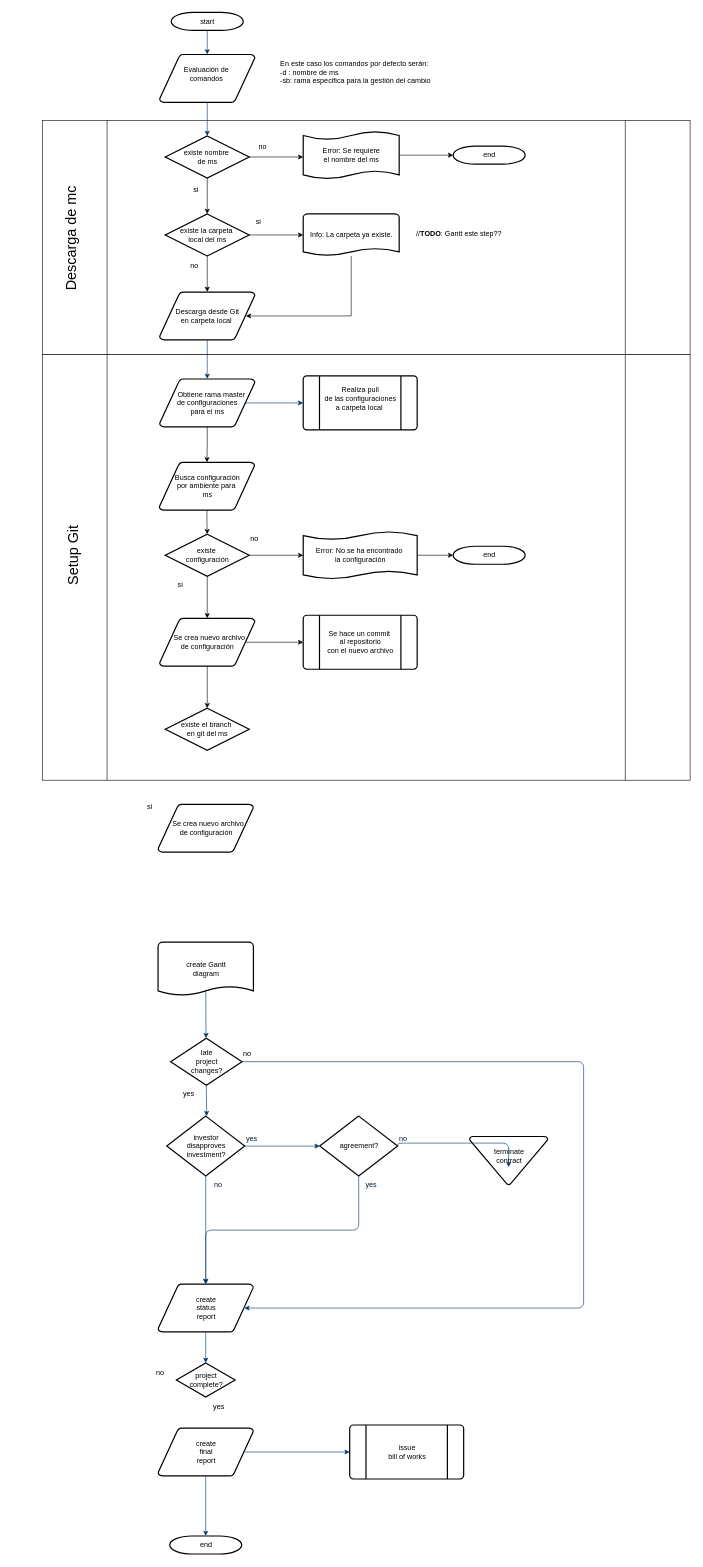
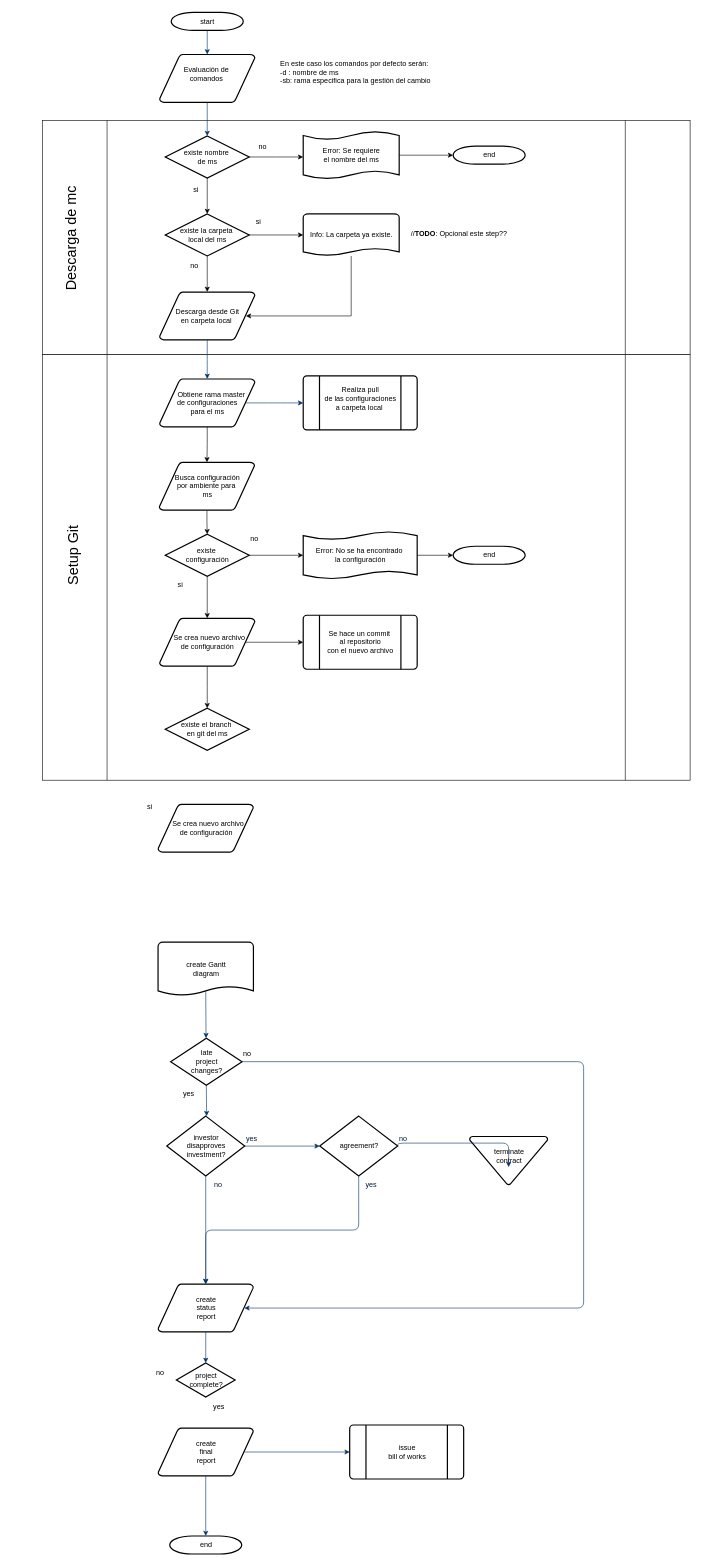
  <mxCell id="0" />
  <mxCell id="1" parent="0" />
  <mxCell id="2" value="" style="shape=process;whiteSpace=wrap;html=1;backgroundOutline=1;" vertex="1" parent="1"><mxGeometry x="70" y="590" width="1080" height="710" as="geometry" /></mxCell>
  <mxCell id="3" value="" style="shape=process;whiteSpace=wrap;html=1;backgroundOutline=1;" vertex="1" parent="1"><mxGeometry x="70" y="200" width="1080" height="390" as="geometry" /></mxCell>
  <mxCell id="4" value="start" style="shape=mxgraph.flowchart.terminator;strokeWidth=2;gradientColor=none;gradientDirection=north;fontStyle=0;html=1;" vertex="1" parent="1"><mxGeometry x="285" y="20" width="120" height="30" as="geometry" /></mxCell>
  <mxCell id="5" value="&lt;div&gt;Evaluación de&amp;nbsp;&lt;/div&gt;&lt;div&gt;comandos&amp;nbsp;&lt;/div&gt;&lt;div&gt;&lt;br&gt;&lt;/div&gt;" style="shape=mxgraph.flowchart.data;strokeWidth=2;gradientColor=none;gradientDirection=north;fontStyle=0;html=1;" vertex="1" parent="1"><mxGeometry x="265.5" y="90" width="159" height="80" as="geometry" /></mxCell>
  <mxCell id="6" value="&lt;div&gt;&lt;span style=&quot;background-color: initial;&quot;&gt;Descarga desde Git&lt;/span&gt;&lt;/div&gt;&lt;div&gt;en carpeta local&amp;nbsp;&lt;/div&gt;" style="shape=mxgraph.flowchart.data;strokeWidth=2;gradientColor=none;gradientDirection=north;fontStyle=0;html=1;" vertex="1" parent="1"><mxGeometry x="265.5" y="486" width="159" height="80" as="geometry" /></mxCell>
  <mxCell id="7" value="" style="edgeStyle=orthogonalEdgeStyle;rounded=0;orthogonalLoop=1;jettySize=auto;html=1;" edge="1" parent="1" source="9"><mxGeometry relative="1" as="geometry"><mxPoint x="505" y="261" as="targetPoint" /></mxGeometry></mxCell>
  <mxCell id="8" value="" style="edgeStyle=orthogonalEdgeStyle;rounded=0;orthogonalLoop=1;jettySize=auto;html=1;" edge="1" parent="1" source="9" target="54"><mxGeometry relative="1" as="geometry" /></mxCell>
  <mxCell id="9" value="existe nombre&amp;nbsp;&lt;div&gt;de ms&lt;/div&gt;" style="shape=mxgraph.flowchart.decision;strokeWidth=2;gradientColor=none;gradientDirection=north;fontStyle=0;html=1;" vertex="1" parent="1"><mxGeometry x="275" y="226" width="140" height="70" as="geometry" /></mxCell>
  <mxCell id="10" style="fontStyle=1;strokeColor=#003366;strokeWidth=1;html=1;" edge="1" parent="1" source="4" target="5"><mxGeometry relative="1" as="geometry" /></mxCell>
  <mxCell id="11" style="fontStyle=1;strokeColor=#003366;strokeWidth=1;html=1;entryX=0.5;entryY=0;entryDx=0;entryDy=0;entryPerimeter=0;" edge="1" parent="1" source="5" target="9"><mxGeometry relative="1" as="geometry"><mxPoint x="345" y="210" as="targetPoint" /><Array as="points"><mxPoint x="345" y="190" /></Array></mxGeometry></mxCell>
  <mxCell id="12" value="no" style="text;fontStyle=0;html=1;strokeColor=none;gradientColor=none;fillColor=none;strokeWidth=2;" vertex="1" parent="1"><mxGeometry x="429" y="231" width="40" height="26" as="geometry" /></mxCell>
  <mxCell id="13" value="" style="edgeStyle=orthogonalEdgeStyle;rounded=0;orthogonalLoop=1;jettySize=auto;html=1;entryX=0.5;entryY=0;entryDx=0;entryDy=0;entryPerimeter=0;" edge="1" parent="1" source="14" target="72"><mxGeometry relative="1" as="geometry"><mxPoint x="345" y="775.6" as="targetPoint" /></mxGeometry></mxCell>
  <mxCell id="14" value="&amp;nbsp; &amp;nbsp; &amp;nbsp;Obtiene rama&amp;nbsp;&lt;span style=&quot;background-color: initial;&quot;&gt;master&amp;nbsp;&lt;/span&gt;&lt;div&gt;&lt;span style=&quot;background-color: initial;&quot;&gt;de configuraciones&lt;/span&gt;&lt;div&gt;&lt;div&gt;para el ms&lt;/div&gt;&lt;/div&gt;&lt;/div&gt;" style="shape=mxgraph.flowchart.data;strokeWidth=2;gradientColor=none;gradientDirection=north;fontStyle=0;html=1;" vertex="1" parent="1"><mxGeometry x="265.5" y="631" width="159" height="80" as="geometry" /></mxCell>
  <mxCell id="15" value="si" style="text;fontStyle=0;html=1;strokeColor=none;gradientColor=none;fillColor=none;strokeWidth=2;align=center;" vertex="1" parent="1"><mxGeometry x="306" y="301.5" width="40" height="26" as="geometry" /></mxCell>
  <mxCell id="16" value="Info: La carpeta ya existe." style="shape=mxgraph.flowchart.document;strokeWidth=2;gradientColor=none;gradientDirection=north;fontStyle=0;html=1;" vertex="1" parent="1"><mxGeometry x="505" y="356" width="160" height="70" as="geometry" /></mxCell>
  <mxCell id="17" value="" style="edgeStyle=elbowEdgeStyle;elbow=horizontal;fontStyle=1;strokeColor=#003366;strokeWidth=1;html=1;" edge="1" parent="1" source="6" target="14"><mxGeometry width="100" height="100" as="geometry"><mxPoint y="80" as="sourcePoint" x="25" /><mxPoint x="125" y="-20" as="targetPoint" /></mxGeometry></mxCell>
  <mxCell id="18" value="Realiza pull&lt;div&gt;de las configuraciones&lt;/div&gt;&lt;div&gt;a carpeta local&lt;span style=&quot;background-color: initial;&quot;&gt;&amp;nbsp;&lt;/span&gt;&lt;/div&gt;&lt;div&gt;&lt;div&gt;&lt;br&gt;&lt;/div&gt;&lt;/div&gt;" style="shape=mxgraph.flowchart.predefined_process;strokeWidth=2;gradientColor=none;gradientDirection=north;fontStyle=0;html=1;" vertex="1" parent="1"><mxGeometry x="505" y="626" width="190" height="90" as="geometry" /></mxCell>
  <mxCell id="19" value="" style="edgeStyle=elbowEdgeStyle;elbow=horizontal;exitX=0.905;exitY=0.5;exitPerimeter=0;fontStyle=1;strokeColor=#003366;strokeWidth=1;html=1;" edge="1" parent="1" source="14" target="18"><mxGeometry width="100" height="100" as="geometry"><mxPoint y="91" as="sourcePoint" x="25" /><mxPoint x="125" y="-9" as="targetPoint" /></mxGeometry></mxCell>
  <mxCell id="20" value="" style="edgeStyle=orthogonalEdgeStyle;rounded=0;orthogonalLoop=1;jettySize=auto;html=1;exitX=0.5;exitY=1;exitDx=0;exitDy=0;exitPerimeter=0;" edge="1" parent="1" source="72" target="61"><mxGeometry relative="1" as="geometry"><mxPoint x="345.1" y="840" as="sourcePoint" /></mxGeometry></mxCell>
  <mxCell id="21" value="create Gantt&#10;diagram" style="shape=mxgraph.flowchart.document;strokeWidth=2;gradientColor=none;gradientDirection=north;fontStyle=0;html=1;" vertex="1" parent="1"><mxGeometry x="263" y="1570" width="159" height="90" as="geometry" /></mxCell>
  <mxCell id="22" value="late&#10;project&#10;changes?" style="shape=mxgraph.flowchart.decision;strokeWidth=2;gradientColor=none;gradientDirection=north;fontStyle=0;html=1;" vertex="1" parent="1"><mxGeometry x="284" y="1730" width="119" height="78.5" as="geometry" /></mxCell>
  <mxCell id="23" value="" style="edgeStyle=elbowEdgeStyle;elbow=horizontal;exitX=0.5;exitY=0.9;exitPerimeter=0;fontStyle=1;strokeColor=#003366;strokeWidth=1;html=1;" edge="1" parent="1" source="21" target="22"><mxGeometry width="100" height="100" as="geometry"><mxPoint x="22.5" y="750" as="sourcePoint" /><mxPoint x="122.5" y="650" as="targetPoint" /></mxGeometry></mxCell>
  <mxCell id="24" value="yes" style="text;fontStyle=0;html=1;strokeColor=none;gradientColor=none;fillColor=none;strokeWidth=2;" vertex="1" parent="1"><mxGeometry x="302.5" y="1808.5" width="40" height="26" as="geometry" /></mxCell>
  <mxCell id="25" value="investor&#10;disapproves&#10; investment?" style="shape=mxgraph.flowchart.decision;strokeWidth=2;gradientColor=none;gradientDirection=north;fontStyle=0;html=1;" vertex="1" parent="1"><mxGeometry x="277.5" y="1860" width="130" height="100" as="geometry" /></mxCell>
  <mxCell id="26" value="agreement?" style="shape=mxgraph.flowchart.decision;strokeWidth=2;gradientColor=none;gradientDirection=north;fontStyle=0;html=1;" vertex="1" parent="1"><mxGeometry x="532.5" y="1860" width="130" height="100" as="geometry" /></mxCell>
  <mxCell id="27" value="" style="edgeStyle=elbowEdgeStyle;elbow=horizontal;exitX=0.5;exitY=1;exitPerimeter=0;fontStyle=1;strokeColor=#003366;strokeWidth=1;html=1;" edge="1" parent="1" source="22" target="25"><mxGeometry width="100" height="100" as="geometry"><mxPoint x="22.5" y="750" as="sourcePoint" /><mxPoint x="122.5" y="650" as="targetPoint" /></mxGeometry></mxCell>
  <mxCell id="28" value="" style="edgeStyle=elbowEdgeStyle;elbow=horizontal;exitX=1;exitY=0.5;exitPerimeter=0;entryX=0;entryY=0.5;entryPerimeter=0;fontStyle=1;strokeColor=#003366;strokeWidth=1;html=1;" edge="1" parent="1" source="25" target="26"><mxGeometry width="100" height="100" as="geometry"><mxPoint x="22.5" y="750" as="sourcePoint" /><mxPoint x="122.5" y="650" as="targetPoint" /></mxGeometry></mxCell>
  <mxCell id="29" value="terminate&#10;contract&#10;" style="shape=mxgraph.flowchart.merge_or_storage;strokeWidth=2;gradientColor=none;gradientDirection=north;fontStyle=0;html=1;" vertex="1" parent="1"><mxGeometry x="782.5" y="1894" width="130" height="80.5" as="geometry" /></mxCell>
  <mxCell id="30" value="" style="edgeStyle=elbowEdgeStyle;elbow=vertical;exitX=1;exitY=0.5;exitPerimeter=0;entryX=0.5;entryY=0;entryPerimeter=0;fontStyle=1;strokeColor=#003366;strokeWidth=1;html=1;" edge="1" parent="1" source="26"><mxGeometry width="100" height="100" as="geometry"><mxPoint x="22.5" y="745" as="sourcePoint" /><mxPoint x="847.5" y="1945" as="targetPoint" /><Array as="points"><mxPoint x="762.5" y="1905" /></Array></mxGeometry></mxCell>
  <mxCell id="31" value="create&#10;status&#10;report" style="shape=mxgraph.flowchart.data;strokeWidth=2;gradientColor=none;gradientDirection=north;fontStyle=0;html=1;" vertex="1" parent="1"><mxGeometry x="263" y="2140" width="159" height="80" as="geometry" /></mxCell>
  <mxCell id="32" value="" style="edgeStyle=elbowEdgeStyle;elbow=vertical;exitX=0.5;exitY=1;exitPerimeter=0;fontColor=#001933;fontStyle=1;strokeColor=#003366;strokeWidth=1;html=1;" edge="1" parent="1" source="25" target="31"><mxGeometry width="100" height="100" as="geometry"><mxPoint x="22.5" y="750" as="sourcePoint" /><mxPoint x="122.5" y="650" as="targetPoint" /></mxGeometry></mxCell>
  <mxCell id="33" value="" style="edgeStyle=elbowEdgeStyle;elbow=vertical;exitX=0.5;exitY=1;exitPerimeter=0;entryX=0.5;entryY=0;entryPerimeter=0;fontStyle=1;strokeColor=#003366;strokeWidth=1;html=1;" edge="1" parent="1" source="26" target="31"><mxGeometry width="100" height="100" as="geometry"><mxPoint x="22.5" y="750" as="sourcePoint" /><mxPoint x="122.5" y="650" as="targetPoint" /></mxGeometry></mxCell>
  <mxCell id="34" value="project&#10;complete?" style="shape=mxgraph.flowchart.decision;strokeWidth=2;gradientColor=none;gradientDirection=north;fontStyle=0;html=1;" vertex="1" parent="1"><mxGeometry x="293.5" y="2271.5" width="98" height="57" as="geometry" /></mxCell>
  <mxCell id="35" value="create&#10;final&#10;report" style="shape=mxgraph.flowchart.data;strokeWidth=2;gradientColor=none;gradientDirection=north;fontStyle=0;html=1;" vertex="1" parent="1"><mxGeometry x="263" y="2380" width="159" height="80" as="geometry" /></mxCell>
  <mxCell id="36" value="issue&#10;bill of works" style="shape=mxgraph.flowchart.predefined_process;strokeWidth=2;gradientColor=none;gradientDirection=north;fontStyle=0;html=1;" vertex="1" parent="1"><mxGeometry x="582.5" y="2375" width="190" height="90" as="geometry" /></mxCell>
  <mxCell id="37" value="end" style="shape=mxgraph.flowchart.terminator;strokeWidth=2;gradientColor=none;gradientDirection=north;fontStyle=0;html=1;" vertex="1" parent="1"><mxGeometry x="282.5" y="2560" width="120" height="30" as="geometry" /></mxCell>
  <mxCell id="38" value="" style="edgeStyle=elbowEdgeStyle;elbow=vertical;exitX=0.5;exitY=1;exitPerimeter=0;entryX=0.5;entryY=0;entryPerimeter=0;fontStyle=1;strokeColor=#003366;strokeWidth=1;html=1;" edge="1" parent="1" source="31" target="34"><mxGeometry width="100" height="100" as="geometry"><mxPoint x="22.5" y="750" as="sourcePoint" /><mxPoint x="122.5" y="650" as="targetPoint" /></mxGeometry></mxCell>
  <mxCell id="39" value="" style="edgeStyle=elbowEdgeStyle;elbow=vertical;exitX=0.5;exitY=1;exitPerimeter=0;entryX=0.5;entryY=0;entryPerimeter=0;fontStyle=1;strokeColor=#003366;strokeWidth=1;html=1;" edge="1" parent="1" source="35" target="37"><mxGeometry width="100" height="100" as="geometry"><mxPoint x="22.5" y="750" as="sourcePoint" /><mxPoint x="122.5" y="650" as="targetPoint" /></mxGeometry></mxCell>
  <mxCell id="40" value="" style="edgeStyle=elbowEdgeStyle;elbow=vertical;exitX=0.905;exitY=0.5;exitPerimeter=0;entryX=0;entryY=0.5;entryPerimeter=0;fontStyle=1;strokeColor=#003366;strokeWidth=1;html=1;" edge="1" parent="1" source="35" target="36"><mxGeometry width="100" height="100" as="geometry"><mxPoint x="22.5" y="750" as="sourcePoint" /><mxPoint x="122.5" y="650" as="targetPoint" /></mxGeometry></mxCell>
  <mxCell id="41" value="" style="edgeStyle=elbowEdgeStyle;elbow=horizontal;exitX=1;exitY=0.5;exitPerimeter=0;entryX=0.905;entryY=0.5;entryPerimeter=0;fontStyle=1;strokeColor=#003366;strokeWidth=1;html=1;" edge="1" parent="1" source="22" target="31"><mxGeometry width="100" height="100" as="geometry"><mxPoint x="22.5" y="730" as="sourcePoint" /><mxPoint x="122.5" y="630" as="targetPoint" /><Array as="points"><mxPoint x="972.5" y="1950" /></Array></mxGeometry></mxCell>
  <mxCell id="42" value="no" style="text;fontStyle=0;html=1;strokeColor=none;gradientColor=none;fillColor=none;strokeWidth=2;" vertex="1" parent="1"><mxGeometry x="403" y="1743.25" width="40" height="26" as="geometry" /></mxCell>
  <mxCell id="43" value="yes" style="text;fontColor=#001933;fontStyle=0;html=1;strokeColor=none;gradientColor=none;fillColor=none;strokeWidth=2;" vertex="1" parent="1"><mxGeometry x="407.5" y="1884" width="40" height="26" as="geometry" /></mxCell>
  <mxCell id="44" value="no" style="text;fontColor=#001933;fontStyle=0;html=1;strokeColor=none;gradientColor=none;fillColor=none;strokeWidth=2;align=center;" vertex="1" parent="1"><mxGeometry x="342.5" y="1960" width="40" height="26" as="geometry" /></mxCell>
  <mxCell id="45" value="yes" style="text;fontColor=#001933;fontStyle=0;html=1;strokeColor=none;gradientColor=none;fillColor=none;strokeWidth=2;align=center;" vertex="1" parent="1"><mxGeometry x="597.5" y="1960" width="40" height="26" as="geometry" /></mxCell>
  <mxCell id="46" value="no" style="text;fontColor=#001933;fontStyle=0;html=1;strokeColor=none;gradientColor=none;fillColor=none;strokeWidth=2;" vertex="1" parent="1"><mxGeometry x="662.5" y="1884" width="40" height="26" as="geometry" /></mxCell>
  <mxCell id="47" value="" style="edgeStyle=orthogonalEdgeStyle;rounded=0;orthogonalLoop=1;jettySize=auto;html=1;" edge="1" parent="1" source="48" target="58"><mxGeometry relative="1" as="geometry" /></mxCell>
  <mxCell id="48" value="Error: Se requiere&lt;div&gt;el nombre del ms&lt;/div&gt;" style="shape=mxgraph.flowchart.paper_tape;strokeWidth=2;gradientColor=none;gradientDirection=north;fontStyle=0;html=1;" vertex="1" parent="1"><mxGeometry x="505" y="217.5" width="160" height="81" as="geometry" /></mxCell>
  <mxCell id="49" value="yes" style="text;fontStyle=0;html=1;strokeColor=none;gradientColor=none;fillColor=none;strokeWidth=2;align=center;" vertex="1" parent="1"><mxGeometry x="343.5" y="2330" width="40" height="26" as="geometry" /></mxCell>
  <mxCell id="50" value="no" style="text;fontStyle=0;html=1;strokeColor=none;gradientColor=none;fillColor=none;strokeWidth=2;" vertex="1" parent="1"><mxGeometry x="257.5" y="2274" width="40" height="26" as="geometry" /></mxCell>
  <mxCell id="51" value="En este caso los comandos por defecto serán:&lt;div&gt;-d : nombre de ms&amp;nbsp;&lt;/div&gt;&lt;div&gt;&lt;span style=&quot;background-color: initial;&quot;&gt;-sb: rama especifica para la gestión del cambio&lt;/span&gt;&lt;/div&gt;" style="text;html=1;align=left;verticalAlign=middle;whiteSpace=wrap;rounded=0;" vertex="1" parent="1"><mxGeometry x="465" y="90" width="300" height="60" as="geometry" /></mxCell>
  <mxCell id="52" value="" style="edgeStyle=orthogonalEdgeStyle;rounded=0;orthogonalLoop=1;jettySize=auto;html=1;" edge="1" parent="1" source="54" target="16"><mxGeometry relative="1" as="geometry" /></mxCell>
  <mxCell id="53" value="" style="edgeStyle=orthogonalEdgeStyle;rounded=0;orthogonalLoop=1;jettySize=auto;html=1;" edge="1" parent="1" source="54" target="6"><mxGeometry relative="1" as="geometry" /></mxCell>
  <mxCell id="54" value="existe la carpeta&amp;nbsp;&lt;div&gt;local del ms&lt;/div&gt;" style="shape=mxgraph.flowchart.decision;strokeWidth=2;gradientColor=none;gradientDirection=north;fontStyle=0;html=1;" vertex="1" parent="1"><mxGeometry x="275" y="356" width="140" height="70" as="geometry" /></mxCell>
  <mxCell id="55" value="si" style="text;fontStyle=0;html=1;strokeColor=none;gradientColor=none;fillColor=none;strokeWidth=2;align=center;" vertex="1" parent="1"><mxGeometry x="410" y="356" width="40" height="26" as="geometry" /></mxCell>
  <mxCell id="56" value="no" style="text;fontStyle=0;html=1;strokeColor=none;gradientColor=none;fillColor=none;strokeWidth=2;" vertex="1" parent="1"><mxGeometry x="315" y="428" width="40" height="26" as="geometry" /></mxCell>
  <mxCell id="57" style="edgeStyle=orthogonalEdgeStyle;rounded=0;orthogonalLoop=1;jettySize=auto;html=1;entryX=0.905;entryY=0.5;entryDx=0;entryDy=0;entryPerimeter=0;" edge="1" parent="1" source="16" target="6"><mxGeometry relative="1" as="geometry"><Array as="points"><mxPoint x="585" y="526" /></Array></mxGeometry></mxCell>
  <mxCell id="58" value="end" style="shape=mxgraph.flowchart.terminator;strokeWidth=2;gradientColor=none;gradientDirection=north;fontStyle=0;html=1;" vertex="1" parent="1"><mxGeometry x="755" y="243" width="120" height="30" as="geometry" /></mxCell>
  <mxCell id="59" value="" style="edgeStyle=orthogonalEdgeStyle;rounded=0;orthogonalLoop=1;jettySize=auto;html=1;" edge="1" parent="1" source="61" target="63"><mxGeometry relative="1" as="geometry" /></mxCell>
  <mxCell id="60" value="" style="edgeStyle=orthogonalEdgeStyle;rounded=0;orthogonalLoop=1;jettySize=auto;html=1;" edge="1" parent="1" source="61" target="67"><mxGeometry relative="1" as="geometry" /></mxCell>
  <mxCell id="61" value="existe&amp;nbsp;&lt;div&gt;configuración&lt;/div&gt;" style="shape=mxgraph.flowchart.decision;strokeWidth=2;gradientColor=none;gradientDirection=north;fontStyle=0;html=1;" vertex="1" parent="1"><mxGeometry x="275" y="890" width="140" height="70" as="geometry" /></mxCell>
  <mxCell id="62" value="" style="edgeStyle=orthogonalEdgeStyle;rounded=0;orthogonalLoop=1;jettySize=auto;html=1;" edge="1" parent="1" source="63" target="64"><mxGeometry relative="1" as="geometry" /></mxCell>
  <mxCell id="63" value="Error:&amp;nbsp;&lt;span style=&quot;background-color: initial;&quot;&gt;No se ha encontrado&amp;nbsp;&lt;/span&gt;&lt;div&gt;&lt;span style=&quot;background-color: initial;&quot;&gt;la configuración&lt;/span&gt;&lt;/div&gt;" style="shape=mxgraph.flowchart.paper_tape;strokeWidth=2;gradientColor=none;gradientDirection=north;fontStyle=0;html=1;" vertex="1" parent="1"><mxGeometry x="505" y="884.5" width="190" height="81" as="geometry" /></mxCell>
  <mxCell id="64" value="end" style="shape=mxgraph.flowchart.terminator;strokeWidth=2;gradientColor=none;gradientDirection=north;fontStyle=0;html=1;" vertex="1" parent="1"><mxGeometry x="755" y="910" width="120" height="30" as="geometry" /></mxCell>
  <mxCell id="65" value="" style="edgeStyle=orthogonalEdgeStyle;rounded=0;orthogonalLoop=1;jettySize=auto;html=1;exitX=0.905;exitY=0.5;exitDx=0;exitDy=0;exitPerimeter=0;" edge="1" parent="1" source="67" target="70"><mxGeometry relative="1" as="geometry" /></mxCell>
  <mxCell id="66" value="" style="edgeStyle=orthogonalEdgeStyle;rounded=0;orthogonalLoop=1;jettySize=auto;html=1;" edge="1" parent="1" source="67"><mxGeometry relative="1" as="geometry"><mxPoint x="345" y="1180" as="targetPoint" /></mxGeometry></mxCell>
  <mxCell id="67" value="&amp;nbsp; Se crea nuevo archivo&lt;div&gt;de configuración&lt;/div&gt;" style="shape=mxgraph.flowchart.data;strokeWidth=2;gradientColor=none;gradientDirection=north;fontStyle=0;html=1;" vertex="1" parent="1"><mxGeometry x="265.5" y="1030" width="159" height="80" as="geometry" /></mxCell>
  <mxCell id="68" value="no" style="text;fontStyle=0;html=1;strokeColor=none;gradientColor=none;fillColor=none;strokeWidth=2;" vertex="1" parent="1"><mxGeometry x="415" y="884" width="40" height="26" as="geometry" /></mxCell>
- <mxCell id="69" value="//&lt;b&gt;TODO&lt;/b&gt;: Gantt este step??" style="text;html=1;align=center;verticalAlign=middle;whiteSpace=wrap;rounded=0;" vertex="1" parent="1"><mxGeometry x="675" y="374" width="180" height="30" as="geometry" /></mxCell>
+ <mxCell id="69" value="//&lt;b&gt;TODO&lt;/b&gt;: Opcional este step??" style="text;html=1;align=center;verticalAlign=middle;whiteSpace=wrap;rounded=0;" vertex="1" parent="1"><mxGeometry x="675" y="374" width="180" height="30" as="geometry" /></mxCell>
  <mxCell id="70" value="Se hace un commit&amp;nbsp;&lt;div&gt;al repositorio&lt;/div&gt;&lt;div&gt;con el nuevo archivo&lt;/div&gt;" style="shape=mxgraph.flowchart.predefined_process;strokeWidth=2;gradientColor=none;gradientDirection=north;fontStyle=0;html=1;" vertex="1" parent="1"><mxGeometry x="505" y="1025" width="190" height="90" as="geometry" /></mxCell>
  <mxCell id="71" value="existe el branch&amp;nbsp;&lt;div&gt;en git del ms&lt;/div&gt;" style="shape=mxgraph.flowchart.decision;strokeWidth=2;gradientColor=none;gradientDirection=north;fontStyle=0;html=1;" vertex="1" parent="1"><mxGeometry x="275" y="1180" width="140" height="70" as="geometry" /></mxCell>
  <mxCell id="72" value="Busca configuración&lt;div&gt;por ambiente para&amp;nbsp;&lt;/div&gt;&lt;div&gt;ms&lt;/div&gt;" style="shape=mxgraph.flowchart.data;strokeWidth=2;gradientColor=none;gradientDirection=north;fontStyle=0;html=1;" vertex="1" parent="1"><mxGeometry x="265" y="770" width="159" height="80" as="geometry" /></mxCell>
  <mxCell id="73" value="si" style="text;fontStyle=0;html=1;strokeColor=none;gradientColor=none;fillColor=none;strokeWidth=2;" vertex="1" parent="1"><mxGeometry x="293.5" y="960" width="40" height="26" as="geometry" /></mxCell>
  <mxCell id="74" value="si" style="text;fontStyle=0;html=1;strokeColor=none;gradientColor=none;fillColor=none;strokeWidth=2;" vertex="1" parent="1"><mxGeometry x="242.5" y="1330" width="40" height="26" as="geometry" /></mxCell>
  <mxCell id="75" value="&amp;nbsp; Se crea nuevo archivo&lt;div&gt;de configuración&lt;/div&gt;" style="shape=mxgraph.flowchart.data;strokeWidth=2;gradientColor=none;gradientDirection=north;fontStyle=0;html=1;" vertex="1" parent="1"><mxGeometry x="263" y="1340" width="159" height="80" as="geometry" /></mxCell>
  <mxCell id="76" value="Descarga de mc" style="text;html=1;align=center;verticalAlign=middle;whiteSpace=wrap;rounded=0;rotation=-90;fontStyle=0;spacing=3;fontSize=24;" vertex="1" parent="1"><mxGeometry x="20.5" y="382" width="195" height="30" as="geometry" /></mxCell>
  <mxCell id="77" value="Setup Git" style="text;html=1;align=center;verticalAlign=middle;whiteSpace=wrap;rounded=0;rotation=-90;fontStyle=0;spacing=3;fontSize=24;" vertex="1" parent="1"><mxGeometry x="24" y="910" width="195" height="30" as="geometry" /></mxCell>
